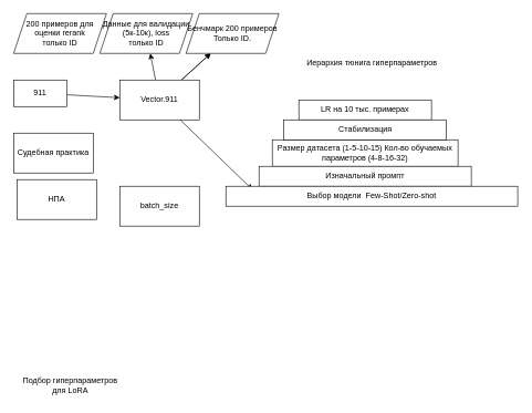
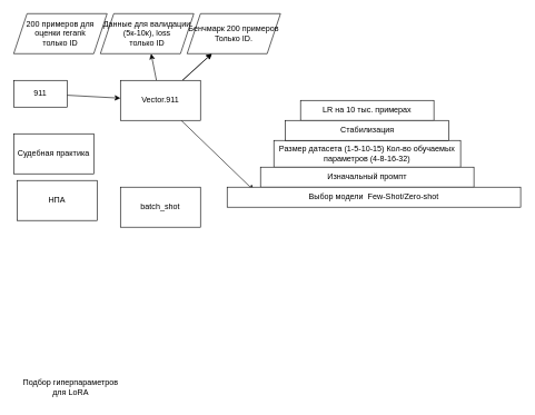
  <mxCell id="0" />
  <mxCell id="1" parent="0" />
  <mxCell id="2" value="" style="edgeStyle=none;html=1;" parent="1" source="3" target="10" edge="1"><mxGeometry relative="1" as="geometry" /></mxCell>
  <mxCell id="3" value="911" style="whiteSpace=wrap;html=1;" parent="1" vertex="1"><mxGeometry x="20" y="120" width="80" height="40" as="geometry" /></mxCell>
  <mxCell id="4" value="Судебная практика" style="whiteSpace=wrap;html=1;" parent="1" vertex="1"><mxGeometry x="20" y="200" width="120" height="60" as="geometry" /></mxCell>
  <mxCell id="5" value="НПА" style="whiteSpace=wrap;html=1;" parent="1" vertex="1"><mxGeometry x="25" y="270" width="120" height="60" as="geometry" /></mxCell>
  <mxCell id="6" value="" style="edgeStyle=none;html=1;" parent="1" source="10" target="12" edge="1"><mxGeometry relative="1" as="geometry" /></mxCell>
  <mxCell id="7" value="" style="edgeStyle=none;html=1;" parent="1" source="10" target="12" edge="1"><mxGeometry relative="1" as="geometry" /></mxCell>
  <mxCell id="8" value="" style="edgeStyle=none;html=1;" parent="1" source="10" target="13" edge="1"><mxGeometry relative="1" as="geometry" /></mxCell>
  <mxCell id="9" value="" style="edgeStyle=none;html=1;entryX=0;entryY=0.5;entryDx=0;entryDy=0;" parent="1" source="10" edge="1"><mxGeometry relative="1" as="geometry"><mxPoint x="380" y="285" as="targetPoint" /></mxGeometry></mxCell>
  <mxCell id="10" value="Vector.911" style="whiteSpace=wrap;html=1;" parent="1" vertex="1"><mxGeometry x="180" y="120" width="120" height="60" as="geometry" /></mxCell>
  <mxCell id="11" value="200 примеров для оценки rerank&lt;br&gt;только ID" style="shape=parallelogram;perimeter=parallelogramPerimeter;whiteSpace=wrap;html=1;fixedSize=1;" parent="1" vertex="1"><mxGeometry x="20" y="20" width="140" height="60" as="geometry" /></mxCell>
  <mxCell id="12" value="Бенчмарк 200 примеров&lt;br&gt;Только ID." style="shape=parallelogram;perimeter=parallelogramPerimeter;whiteSpace=wrap;html=1;fixedSize=1;" parent="1" vertex="1"><mxGeometry x="280" y="20" width="140" height="60" as="geometry" /></mxCell>
  <mxCell id="13" value="Данные для валидации (5к-10к), loss&lt;br&gt;только ID" style="shape=parallelogram;perimeter=parallelogramPerimeter;whiteSpace=wrap;html=1;fixedSize=1;" parent="1" vertex="1"><mxGeometry x="150" y="20" width="140" height="60" as="geometry" /></mxCell>
- <mxCell id="14" value="Иерархия тюнига гиперпараметров" style="text;html=1;align=center;verticalAlign=middle;resizable=0;points=[];autosize=1;strokeColor=none;fillColor=none;" parent="1" vertex="1"><mxGeometry x="450" y="80" width="220" height="30" as="geometry" /></mxCell>
  <mxCell id="15" value="&lt;span style=&quot;&quot;&gt;Подбор гиперпараметров &lt;br&gt;для LoRA&lt;/span&gt;" style="text;html=1;align=center;verticalAlign=middle;resizable=0;points=[];autosize=1;strokeColor=none;fillColor=none;" parent="1" vertex="1"><mxGeometry x="20" y="560" width="170" height="40" as="geometry" /></mxCell>
- <mxCell id="16" value="batch_size" style="whiteSpace=wrap;html=1;" parent="1" vertex="1"><mxGeometry x="180" y="280" width="120" height="60" as="geometry" /></mxCell>
+ <mxCell id="16" value="batch_shot" style="whiteSpace=wrap;html=1;" parent="1" vertex="1"><mxGeometry x="180" y="280" width="120" height="60" as="geometry" /></mxCell>
  <mxCell id="17" value="Размер датасета (1-5-10-15) Кол-во обучаемых параметров (4-8-16-32)" style="whiteSpace=wrap;html=1;" parent="1" vertex="1"><mxGeometry x="410" y="210" width="280" height="40" as="geometry" /></mxCell>
  <mxCell id="18" value="LR на 10 тыс. примерах" style="whiteSpace=wrap;html=1;" parent="1" vertex="1"><mxGeometry x="450" y="150" width="200" height="30" as="geometry" /></mxCell>
  <mxCell id="19" value="Стабилизация" style="whiteSpace=wrap;html=1;" parent="1" vertex="1"><mxGeometry x="427.5" y="180" width="245" height="30" as="geometry" /></mxCell>
  <mxCell id="20" value="Изначальный промпт" style="whiteSpace=wrap;html=1;" parent="1" vertex="1"><mxGeometry x="390" y="250" width="320" height="30" as="geometry" /></mxCell>
  <mxCell id="21" value="Выбор модели&amp;nbsp; Few-Shot/Zero-shot" style="whiteSpace=wrap;html=1;" parent="1" vertex="1"><mxGeometry x="340" y="280" width="440" height="30" as="geometry" /></mxCell>
